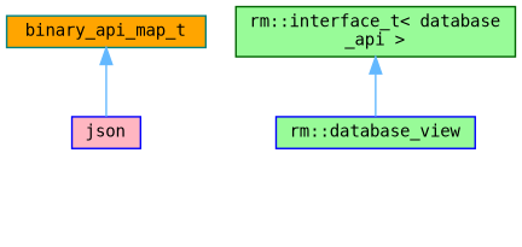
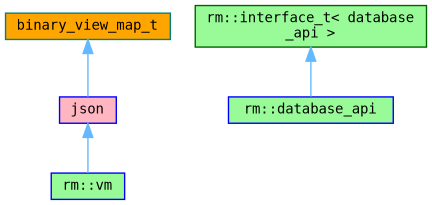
  digraph {
    fontname="DejaVu Sans Mono"
    node [color=blue fillcolor=palegreen fontname="DejaVu Sans Mono" fontsize=10 shape=box style=filled]
    edge [color=steelblue1 dir=back fontname="DejaVu Sans Mono" fontsize=10 labelfontname=Helvetica labelfontsize=10 style=solid]
-   n2 [height=0.2 label="rm::database_view" width=0.4]
+   n1 [fontcolor=black height=0.2 label="rm::vm" width=0.4]
+   n2 [height=0.2 label="rm::database_api" width=0.4]
    n3 [color=darkgreen height=0.2 label="rm::interface_t\< database\l_api \>" width=0.4]
    n4 [fillcolor=lightpink height=0.2 label=json width=0.4]
-   n5 [color=teal fillcolor=orange height=0.2 label=binary_api_map_t width=0.4]
+   n5 [color=teal fillcolor=orange height=0.2 label=binary_view_map_t width=0.4]
    n3 -> n2
+   n4 -> n1
    n5 -> n4
  }
